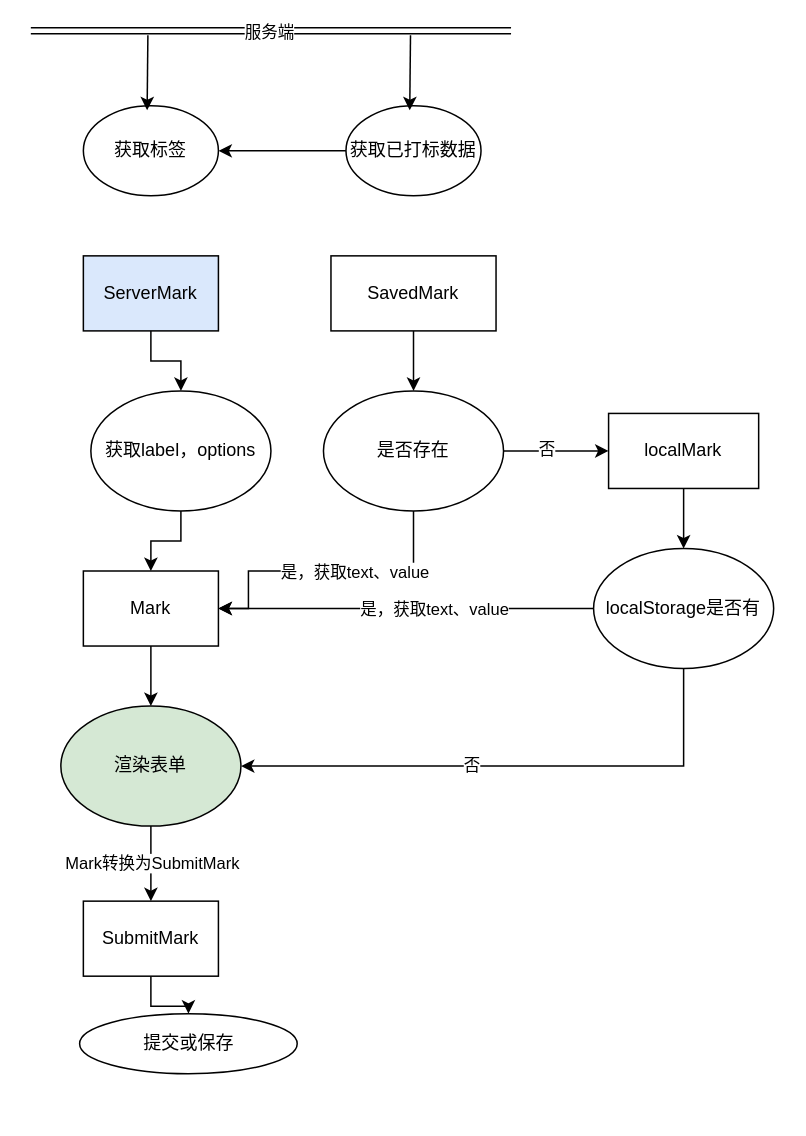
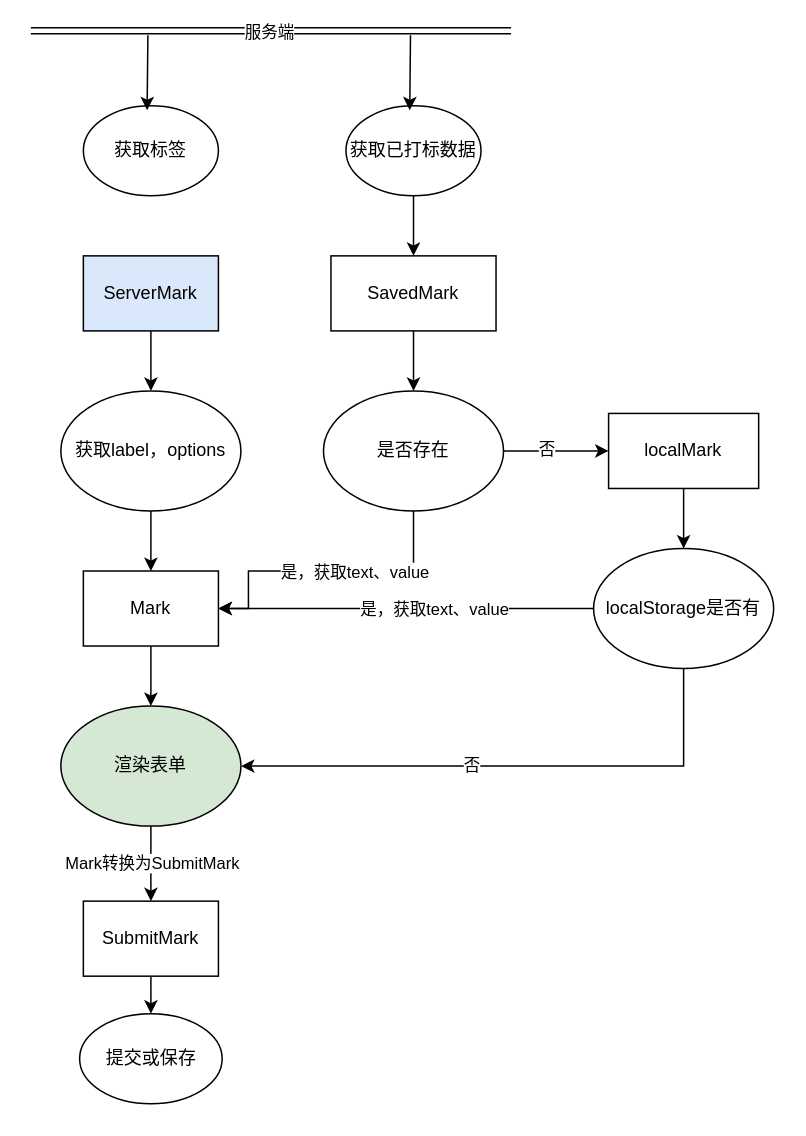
  <mxCell id="0" />
  <mxCell id="1" parent="0" />
  <mxCell id="2" style="edgeStyle=orthogonalEdgeStyle;rounded=0;orthogonalLoop=1;jettySize=auto;html=1;entryX=0.5;entryY=0;entryDx=0;entryDy=0;" edge="1" parent="1" source="3" target="26"><mxGeometry relative="1" as="geometry" /></mxCell>
  <mxCell id="3" value="Mark" style="rounded=0;whiteSpace=wrap;html=1;" vertex="1" parent="1"><mxGeometry x="55" y="380" width="90" height="50" as="geometry" /></mxCell>
  <mxCell id="4" style="edgeStyle=orthogonalEdgeStyle;rounded=0;orthogonalLoop=1;jettySize=auto;html=1;entryX=0.5;entryY=0;entryDx=0;entryDy=0;" edge="1" parent="1" source="5" target="9"><mxGeometry relative="1" as="geometry" /></mxCell>
  <mxCell id="5" value="ServerMark" style="rounded=0;whiteSpace=wrap;html=1;fillColor=#dae8fc;" vertex="1" parent="1"><mxGeometry x="55" y="170" width="90" height="50" as="geometry" /></mxCell>
  <mxCell id="6" style="edgeStyle=orthogonalEdgeStyle;rounded=0;orthogonalLoop=1;jettySize=auto;html=1;entryX=0.5;entryY=0;entryDx=0;entryDy=0;" edge="1" parent="1" source="7" target="27"><mxGeometry relative="1" as="geometry" /></mxCell>
  <mxCell id="7" value="SubmitMark" style="rounded=0;whiteSpace=wrap;html=1;" vertex="1" parent="1"><mxGeometry x="55" y="600" width="90" height="50" as="geometry" /></mxCell>
  <mxCell id="8" style="edgeStyle=orthogonalEdgeStyle;rounded=0;orthogonalLoop=1;jettySize=auto;html=1;entryX=0.5;entryY=0;entryDx=0;entryDy=0;" edge="1" parent="1" source="9" target="3"><mxGeometry relative="1" as="geometry" /></mxCell>
- <mxCell id="9" value="获取label，options" style="ellipse;whiteSpace=wrap;html=1;" vertex="1" parent="1"><mxGeometry x="60" y="260" width="120" height="80" as="geometry" /></mxCell>
+ <mxCell id="9" value="获取label，options" style="ellipse;whiteSpace=wrap;html=1;" vertex="1" parent="1"><mxGeometry x="40" y="260" width="120" height="80" as="geometry" /></mxCell>
  <mxCell id="10" value="" style="edgeStyle=orthogonalEdgeStyle;rounded=0;orthogonalLoop=1;jettySize=auto;html=1;" edge="1" parent="1" source="11" target="16"><mxGeometry relative="1" as="geometry" /></mxCell>
  <mxCell id="11" value="SavedMark" style="rounded=0;whiteSpace=wrap;html=1;" vertex="1" parent="1"><mxGeometry x="220" y="170" width="110" height="50" as="geometry" /></mxCell>
  <mxCell id="12" style="edgeStyle=orthogonalEdgeStyle;rounded=0;orthogonalLoop=1;jettySize=auto;html=1;entryX=1;entryY=0.5;entryDx=0;entryDy=0;" edge="1" parent="1" source="16" target="3"><mxGeometry relative="1" as="geometry"><Array as="points"><mxPoint x="275" y="380" /><mxPoint x="165" y="380" /><mxPoint x="165" y="405" /></Array></mxGeometry></mxCell>
  <mxCell id="13" value="是，获取text、value" style="edgeLabel;html=1;align=center;verticalAlign=middle;resizable=0;points=[];" vertex="1" connectable="0" parent="12"><mxGeometry x="0.282" relative="1" as="geometry"><mxPoint x="45" as="offset" /></mxGeometry></mxCell>
  <mxCell id="14" value="" style="edgeStyle=orthogonalEdgeStyle;rounded=0;orthogonalLoop=1;jettySize=auto;html=1;" edge="1" parent="1" source="16" target="18"><mxGeometry relative="1" as="geometry" /></mxCell>
  <mxCell id="15" value="否" style="edgeLabel;html=1;align=center;verticalAlign=middle;resizable=0;points=[];" vertex="1" connectable="0" parent="14"><mxGeometry x="-0.2" y="2" relative="1" as="geometry"><mxPoint as="offset" /></mxGeometry></mxCell>
  <mxCell id="16" value="是否存在" style="ellipse;whiteSpace=wrap;html=1;" vertex="1" parent="1"><mxGeometry x="215" y="260" width="120" height="80" as="geometry" /></mxCell>
  <mxCell id="17" value="" style="edgeStyle=orthogonalEdgeStyle;rounded=0;orthogonalLoop=1;jettySize=auto;html=1;" edge="1" parent="1" source="18" target="23"><mxGeometry relative="1" as="geometry" /></mxCell>
  <mxCell id="18" value="localMark" style="rounded=0;whiteSpace=wrap;html=1;" vertex="1" parent="1"><mxGeometry x="405" y="275" width="100" height="50" as="geometry" /></mxCell>
  <mxCell id="19" style="edgeStyle=orthogonalEdgeStyle;rounded=0;orthogonalLoop=1;jettySize=auto;html=1;entryX=1;entryY=0.5;entryDx=0;entryDy=0;" edge="1" parent="1" source="23" target="3"><mxGeometry relative="1" as="geometry" /></mxCell>
  <mxCell id="20" value="是，获取text、value" style="edgeLabel;html=1;align=center;verticalAlign=middle;resizable=0;points=[];" vertex="1" connectable="0" parent="19"><mxGeometry x="-0.144" relative="1" as="geometry"><mxPoint as="offset" /></mxGeometry></mxCell>
  <mxCell id="21" style="edgeStyle=orthogonalEdgeStyle;rounded=0;orthogonalLoop=1;jettySize=auto;html=1;entryX=1;entryY=0.5;entryDx=0;entryDy=0;" edge="1" parent="1" source="23" target="26"><mxGeometry relative="1" as="geometry"><Array as="points"><mxPoint x="455" y="510" /></Array></mxGeometry></mxCell>
  <mxCell id="22" value="否" style="edgeLabel;html=1;align=center;verticalAlign=middle;resizable=0;points=[];" vertex="1" connectable="0" parent="21"><mxGeometry x="0.15" y="-1" relative="1" as="geometry"><mxPoint as="offset" /></mxGeometry></mxCell>
  <mxCell id="23" value="localStorage是否有" style="ellipse;whiteSpace=wrap;html=1;" vertex="1" parent="1"><mxGeometry x="395" y="365" width="120" height="80" as="geometry" /></mxCell>
  <mxCell id="24" style="edgeStyle=orthogonalEdgeStyle;rounded=0;orthogonalLoop=1;jettySize=auto;html=1;" edge="1" parent="1" source="26" target="7"><mxGeometry relative="1" as="geometry" /></mxCell>
  <mxCell id="25" value="Mark转换为SubmitMark" style="edgeLabel;html=1;align=center;verticalAlign=middle;resizable=0;points=[];" vertex="1" connectable="0" parent="24"><mxGeometry x="-0.057" relative="1" as="geometry"><mxPoint as="offset" /></mxGeometry></mxCell>
  <mxCell id="26" value="渲染表单" style="ellipse;whiteSpace=wrap;html=1;fillColor=#d5e8d4;" vertex="1" parent="1"><mxGeometry x="40" y="470" width="120" height="80" as="geometry" /></mxCell>
- <mxCell id="27" value="提交或保存" style="ellipse;whiteSpace=wrap;html=1;" vertex="1" parent="1"><mxGeometry x="52.5" y="675" width="145" height="40" as="geometry" /></mxCell>
+ <mxCell id="27" value="提交或保存" style="ellipse;whiteSpace=wrap;html=1;" vertex="1" parent="1"><mxGeometry x="52.5" y="675" width="95" height="60" as="geometry" /></mxCell>
  <mxCell id="28" value="获取标签" style="ellipse;whiteSpace=wrap;html=1;" vertex="1" parent="1"><mxGeometry x="55" y="70" width="90" height="60" as="geometry" /></mxCell>
  <mxCell id="29" value="" style="shape=link;html=1;" edge="1" parent="1"><mxGeometry width="100" relative="1" as="geometry"><mxPoint x="20" y="20" as="sourcePoint" /><mxPoint x="340" y="20" as="targetPoint" /></mxGeometry></mxCell>
  <mxCell id="30" value="服务端" style="edgeLabel;html=1;align=center;verticalAlign=middle;resizable=0;points=[];" vertex="1" connectable="0" parent="29"><mxGeometry x="-0.112" y="4" relative="1" as="geometry"><mxPoint x="16" y="4" as="offset" /></mxGeometry></mxCell>
  <mxCell id="31" value="" style="endArrow=classic;html=1;entryX=0.5;entryY=0;entryDx=0;entryDy=0;" edge="1" parent="1"><mxGeometry width="50" height="50" relative="1" as="geometry"><mxPoint x="98" y="23" as="sourcePoint" /><mxPoint x="97.5" y="73" as="targetPoint" /></mxGeometry></mxCell>
- <mxCell id="32" value="" style="edgeStyle=orthogonalEdgeStyle;rounded=0;orthogonalLoop=1;jettySize=auto;html=1;" edge="1" parent="1" source="33" target="28"><mxGeometry relative="1" as="geometry" /></mxCell>
+ <mxCell id="32" value="" style="edgeStyle=orthogonalEdgeStyle;rounded=0;orthogonalLoop=1;jettySize=auto;html=1;" edge="1" parent="1" source="33" target="11"><mxGeometry relative="1" as="geometry" /></mxCell>
  <mxCell id="33" value="获取已打标数据" style="ellipse;whiteSpace=wrap;html=1;" vertex="1" parent="1"><mxGeometry x="230" y="70" width="90" height="60" as="geometry" /></mxCell>
  <mxCell id="34" value="" style="endArrow=classic;html=1;entryX=0.5;entryY=0;entryDx=0;entryDy=0;" edge="1" parent="1"><mxGeometry width="50" height="50" relative="1" as="geometry"><mxPoint x="273" y="23" as="sourcePoint" /><mxPoint x="272.5" y="73" as="targetPoint" /></mxGeometry></mxCell>
